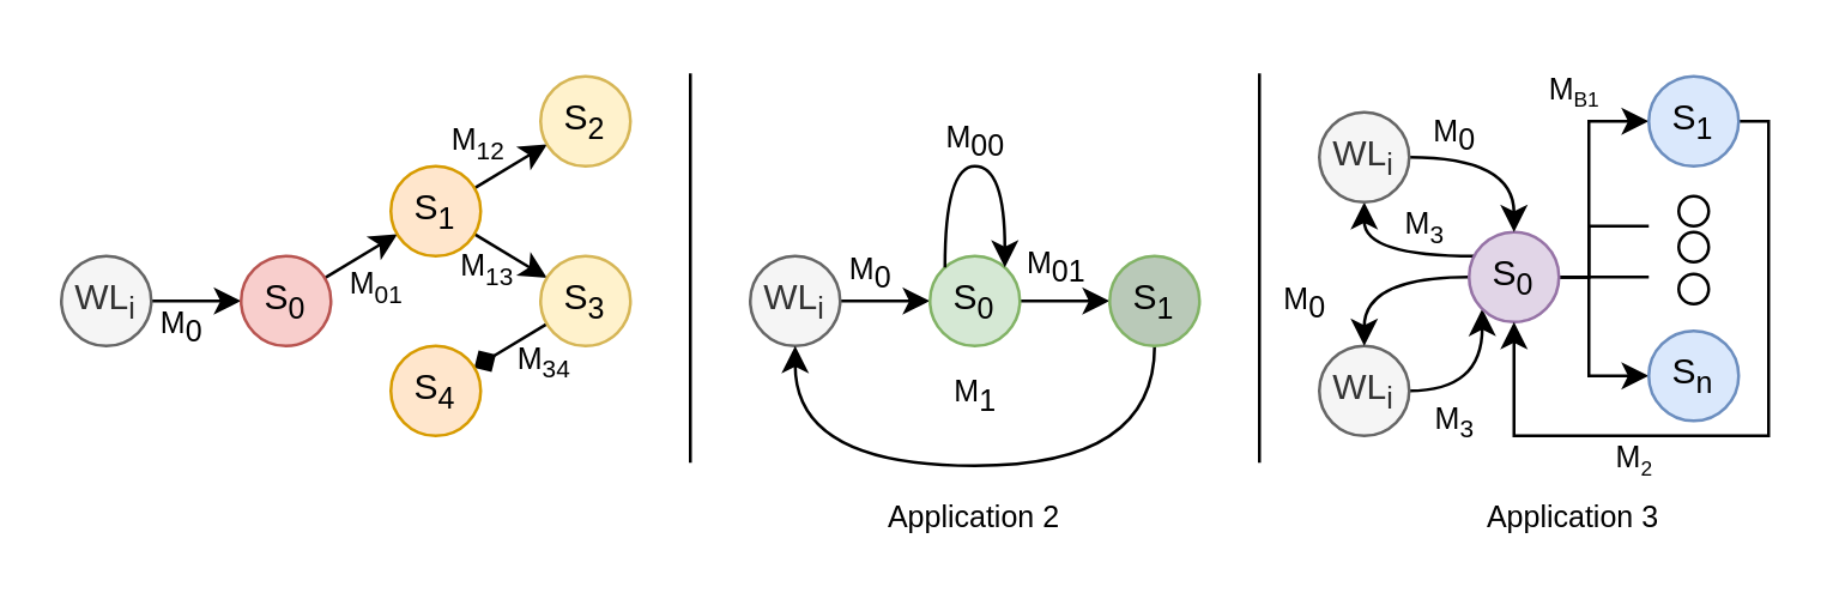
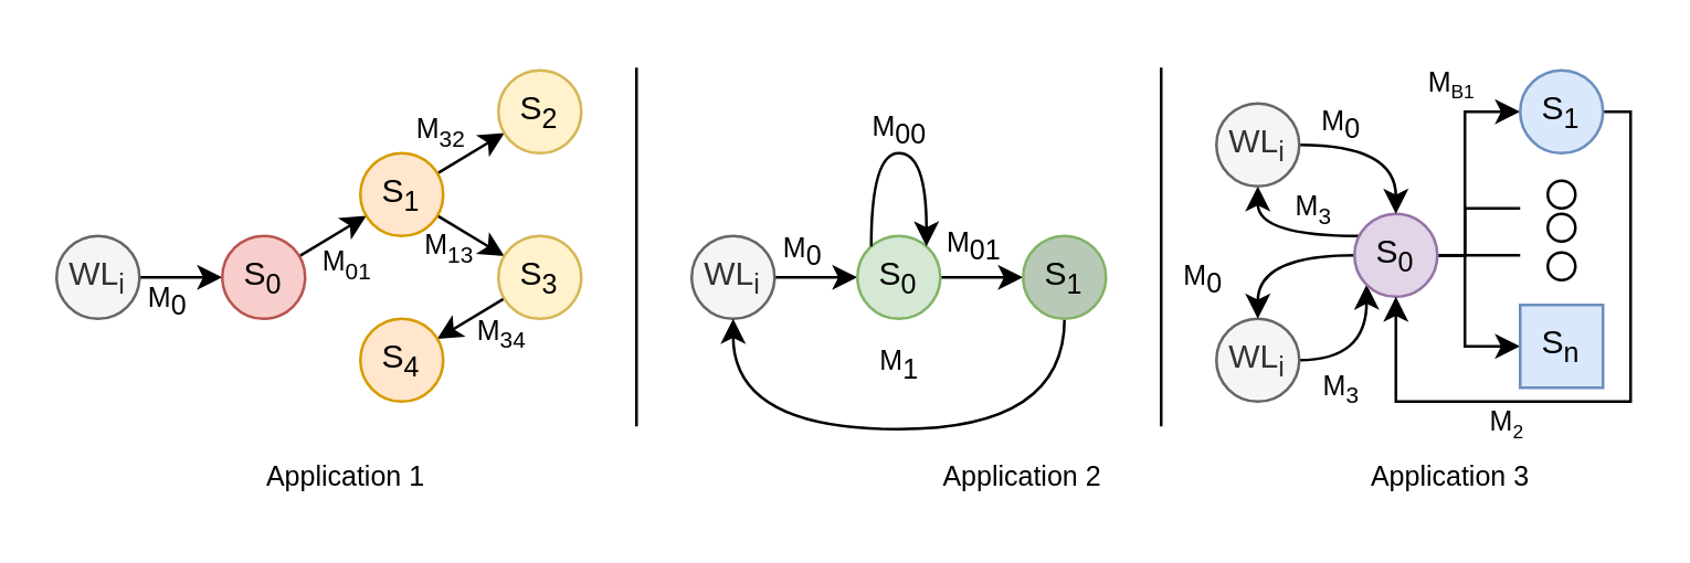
  <mxCell id="0" />
  <mxCell id="1" parent="0" />
  <mxCell id="2" style="edgeStyle=orthogonalEdgeStyle;rounded=0;orthogonalLoop=1;jettySize=auto;html=1;" edge="1" parent="1" source="3" target="5"><mxGeometry relative="1" as="geometry" /></mxCell>
  <mxCell id="3" value="WL&lt;sub&gt;i&lt;/sub&gt;" style="ellipse;whiteSpace=wrap;html=1;aspect=fixed;fillColor=#f5f5f5;strokeColor=#666666;fontColor=#333333;" vertex="1" parent="1"><mxGeometry x="20" y="85" width="30" height="30" as="geometry" /></mxCell>
  <mxCell id="4" style="rounded=0;orthogonalLoop=1;jettySize=auto;html=1;" edge="1" parent="1" source="5" target="8"><mxGeometry relative="1" as="geometry" /></mxCell>
  <mxCell id="5" value="S&lt;sub&gt;0&lt;/sub&gt;" style="ellipse;whiteSpace=wrap;html=1;aspect=fixed;fillColor=#f8cecc;strokeColor=#b85450;" vertex="1" parent="1"><mxGeometry x="80" y="85" width="30" height="30" as="geometry" /></mxCell>
  <mxCell id="6" style="edgeStyle=none;rounded=0;orthogonalLoop=1;jettySize=auto;html=1;" edge="1" parent="1" source="8" target="11"><mxGeometry relative="1" as="geometry" /></mxCell>
  <mxCell id="7" style="edgeStyle=none;rounded=0;orthogonalLoop=1;jettySize=auto;html=1;" edge="1" parent="1" source="8" target="10"><mxGeometry relative="1" as="geometry" /></mxCell>
  <mxCell id="8" value="S&lt;sub&gt;1&lt;/sub&gt;" style="ellipse;whiteSpace=wrap;html=1;aspect=fixed;fillColor=#ffe6cc;strokeColor=#d79b00;" vertex="1" parent="1"><mxGeometry x="130" y="55" width="30" height="30" as="geometry" /></mxCell>
- <mxCell id="9" style="edgeStyle=none;rounded=0;orthogonalLoop=1;jettySize=auto;html=1;endArrow=diamond;" edge="1" parent="1" source="10" target="12"><mxGeometry relative="1" as="geometry" /></mxCell>
+ <mxCell id="9" style="edgeStyle=none;rounded=0;orthogonalLoop=1;jettySize=auto;html=1;" edge="1" parent="1" source="10" target="12"><mxGeometry relative="1" as="geometry" /></mxCell>
  <mxCell id="10" value="S&lt;sub&gt;3&lt;/sub&gt;" style="ellipse;whiteSpace=wrap;html=1;aspect=fixed;fillColor=#fff2cc;strokeColor=#d6b656;" vertex="1" parent="1"><mxGeometry x="180" y="85" width="30" height="30" as="geometry" /></mxCell>
  <mxCell id="11" value="S&lt;sub&gt;2&lt;/sub&gt;" style="ellipse;whiteSpace=wrap;html=1;aspect=fixed;fillColor=#fff2cc;strokeColor=#d6b656;" vertex="1" parent="1"><mxGeometry x="180" y="25" width="30" height="30" as="geometry" /></mxCell>
  <mxCell id="12" value="S&lt;sub&gt;4&lt;/sub&gt;" style="ellipse;whiteSpace=wrap;html=1;aspect=fixed;fillColor=#ffe6cc;strokeColor=#d79b00;" vertex="1" parent="1"><mxGeometry x="130" y="115" width="30" height="30" as="geometry" /></mxCell>
  <mxCell id="13" value="M&lt;sub style=&quot;font-size: 10px;&quot;&gt;0&lt;/sub&gt;" style="text;html=1;align=center;verticalAlign=middle;resizable=0;points=[];autosize=1;fontSize=10;" vertex="1" parent="1"><mxGeometry x="45" y="99" width="30" height="20" as="geometry" /></mxCell>
  <mxCell id="14" value="M&lt;sub&gt;01&lt;/sub&gt;" style="text;html=1;align=center;verticalAlign=middle;resizable=0;points=[];autosize=1;fontSize=10;" vertex="1" parent="1"><mxGeometry x="110" y="85" width="30" height="20" as="geometry" /></mxCell>
- <mxCell id="15" value="M&lt;sub&gt;12&lt;/sub&gt;" style="text;html=1;align=center;verticalAlign=middle;resizable=0;points=[];autosize=1;fontSize=10;" vertex="1" parent="1"><mxGeometry x="144" y="37" width="30" height="20" as="geometry" /></mxCell>
+ <mxCell id="15" value="M&lt;sub&gt;32&lt;/sub&gt;" style="text;html=1;align=center;verticalAlign=middle;resizable=0;points=[];autosize=1;fontSize=10;" vertex="1" parent="1"><mxGeometry x="144" y="37" width="30" height="20" as="geometry" /></mxCell>
  <mxCell id="16" value="M&lt;sub&gt;13&lt;/sub&gt;" style="text;html=1;align=center;verticalAlign=middle;resizable=0;points=[];autosize=1;fontSize=10;" vertex="1" parent="1"><mxGeometry x="147" y="79" width="30" height="20" as="geometry" /></mxCell>
  <mxCell id="17" value="M&lt;sub&gt;34&lt;/sub&gt;" style="text;html=1;align=center;verticalAlign=middle;resizable=0;points=[];autosize=1;fontSize=10;" vertex="1" parent="1"><mxGeometry x="166" y="110" width="30" height="20" as="geometry" /></mxCell>
  <mxCell id="18" value="" style="endArrow=none;html=1;fontSize=10;" edge="1" parent="1"><mxGeometry width="50" height="50" relative="1" as="geometry"><mxPoint x="230" y="154" as="sourcePoint" /><mxPoint x="230" y="24" as="targetPoint" /></mxGeometry></mxCell>
  <mxCell id="19" style="edgeStyle=none;rounded=0;orthogonalLoop=1;jettySize=auto;html=1;fontSize=10;" edge="1" parent="1" source="20" target="22"><mxGeometry relative="1" as="geometry" /></mxCell>
  <mxCell id="20" value="WL&lt;sub&gt;i&lt;/sub&gt;" style="ellipse;whiteSpace=wrap;html=1;aspect=fixed;fillColor=#f5f5f5;strokeColor=#666666;fontColor=#333333;" vertex="1" parent="1"><mxGeometry x="250" y="85" width="30" height="30" as="geometry" /></mxCell>
  <mxCell id="21" style="edgeStyle=none;rounded=0;orthogonalLoop=1;jettySize=auto;html=1;fontSize=10;" edge="1" parent="1" source="22" target="24"><mxGeometry relative="1" as="geometry" /></mxCell>
  <mxCell id="22" value="S&lt;sub&gt;0&lt;/sub&gt;" style="ellipse;whiteSpace=wrap;html=1;aspect=fixed;fillColor=#d5e8d4;strokeColor=#82b366;" vertex="1" parent="1"><mxGeometry x="310" y="85" width="30" height="30" as="geometry" /></mxCell>
  <mxCell id="23" style="edgeStyle=orthogonalEdgeStyle;rounded=0;orthogonalLoop=1;jettySize=auto;html=1;fontSize=10;curved=1;" edge="1" parent="1" source="24" target="20"><mxGeometry relative="1" as="geometry"><Array as="points"><mxPoint x="385" y="155" /><mxPoint x="265" y="155" /></Array></mxGeometry></mxCell>
  <mxCell id="24" value="S&lt;sub&gt;1&lt;/sub&gt;" style="ellipse;whiteSpace=wrap;html=1;aspect=fixed;strokeColor=#82b366;fillColor=#B9C9B8;" vertex="1" parent="1"><mxGeometry x="370" y="85" width="30" height="30" as="geometry" /></mxCell>
  <mxCell id="25" style="edgeStyle=orthogonalEdgeStyle;curved=1;rounded=0;orthogonalLoop=1;jettySize=auto;html=1;fontSize=10;" edge="1" parent="1" source="22" target="22"><mxGeometry relative="1" as="geometry"><Array as="points"><mxPoint x="325" y="55" /></Array></mxGeometry></mxCell>
  <mxCell id="26" value="" style="endArrow=none;html=1;fontSize=10;" edge="1" parent="1"><mxGeometry width="50" height="50" relative="1" as="geometry"><mxPoint x="420" y="154" as="sourcePoint" /><mxPoint x="420" y="24" as="targetPoint" /></mxGeometry></mxCell>
  <mxCell id="27" value="M&lt;sub style=&quot;font-size: 10px;&quot;&gt;0&lt;/sub&gt;" style="text;html=1;align=center;verticalAlign=middle;resizable=0;points=[];autosize=1;fontSize=10;" vertex="1" parent="1"><mxGeometry x="275" y="81" width="30" height="20" as="geometry" /></mxCell>
  <mxCell id="28" value="M&lt;sub style=&quot;font-size: 10px&quot;&gt;00&lt;/sub&gt;" style="text;html=1;align=center;verticalAlign=middle;resizable=0;points=[];autosize=1;fontSize=10;" vertex="1" parent="1"><mxGeometry x="310" y="37" width="30" height="20" as="geometry" /></mxCell>
  <mxCell id="29" value="M&lt;sub style=&quot;font-size: 10px&quot;&gt;01&lt;/sub&gt;" style="text;html=1;align=center;verticalAlign=middle;resizable=0;points=[];autosize=1;fontSize=10;" vertex="1" parent="1"><mxGeometry x="337" y="79" width="30" height="20" as="geometry" /></mxCell>
  <mxCell id="30" value="M&lt;sub style=&quot;font-size: 10px&quot;&gt;1&lt;/sub&gt;" style="text;html=1;align=center;verticalAlign=middle;resizable=0;points=[];autosize=1;fontSize=10;" vertex="1" parent="1"><mxGeometry x="310" y="122" width="30" height="20" as="geometry" /></mxCell>
  <mxCell id="31" style="edgeStyle=orthogonalEdgeStyle;curved=1;rounded=0;orthogonalLoop=1;jettySize=auto;html=1;fontSize=10;entryX=0;entryY=1;entryDx=0;entryDy=0;" edge="1" parent="1" source="32" target="39"><mxGeometry relative="1" as="geometry"><Array as="points"><mxPoint x="494" y="130" /><mxPoint x="494" y="103" /></Array></mxGeometry></mxCell>
  <mxCell id="32" value="WL&lt;sub&gt;i&lt;/sub&gt;" style="ellipse;whiteSpace=wrap;html=1;aspect=fixed;fillColor=#f5f5f5;strokeColor=#666666;fontColor=#333333;" vertex="1" parent="1"><mxGeometry x="440" y="115" width="30" height="30" as="geometry" /></mxCell>
  <mxCell id="33" style="edgeStyle=orthogonalEdgeStyle;curved=1;rounded=0;orthogonalLoop=1;jettySize=auto;html=1;fontSize=10;" edge="1" parent="1" source="39" target="41"><mxGeometry relative="1" as="geometry"><Array as="points"><mxPoint x="455" y="85" /></Array></mxGeometry></mxCell>
  <mxCell id="34" style="edgeStyle=orthogonalEdgeStyle;rounded=0;orthogonalLoop=1;jettySize=auto;html=1;fontSize=10;" edge="1" parent="1" source="39" target="43"><mxGeometry relative="1" as="geometry"><Array as="points"><mxPoint x="530" y="92" /><mxPoint x="530" y="40" /></Array></mxGeometry></mxCell>
  <mxCell id="35" style="edgeStyle=orthogonalEdgeStyle;rounded=0;orthogonalLoop=1;jettySize=auto;html=1;fontSize=10;" edge="1" parent="1" source="39" target="44"><mxGeometry relative="1" as="geometry"><Array as="points"><mxPoint x="530" y="92" /><mxPoint x="530" y="125" /></Array></mxGeometry></mxCell>
  <mxCell id="36" style="edgeStyle=orthogonalEdgeStyle;rounded=0;orthogonalLoop=1;jettySize=auto;html=1;fontSize=10;endArrow=none;endFill=0;" edge="1" parent="1" source="39"><mxGeometry relative="1" as="geometry"><mxPoint x="550" y="92" as="targetPoint" /></mxGeometry></mxCell>
  <mxCell id="37" style="edgeStyle=orthogonalEdgeStyle;rounded=0;orthogonalLoop=1;jettySize=auto;html=1;fontSize=10;endArrow=none;endFill=0;" edge="1" parent="1" source="39"><mxGeometry relative="1" as="geometry"><mxPoint x="550" y="75" as="targetPoint" /><Array as="points"><mxPoint x="530" y="92" /><mxPoint x="530" y="75" /><mxPoint x="550" y="75" /></Array></mxGeometry></mxCell>
  <mxCell id="38" style="edgeStyle=orthogonalEdgeStyle;rounded=0;orthogonalLoop=1;jettySize=auto;html=1;endArrow=classic;endFill=1;fontSize=10;curved=1;" edge="1" parent="1" source="39" target="32"><mxGeometry relative="1" as="geometry" /></mxCell>
  <mxCell id="39" value="S&lt;sub&gt;0&lt;/sub&gt;" style="ellipse;whiteSpace=wrap;html=1;aspect=fixed;fillColor=#e1d5e7;strokeColor=#9673a6;" vertex="1" parent="1"><mxGeometry x="490" y="77" width="30" height="30" as="geometry" /></mxCell>
  <mxCell id="40" style="edgeStyle=orthogonalEdgeStyle;curved=1;rounded=0;orthogonalLoop=1;jettySize=auto;html=1;fontSize=10;" edge="1" parent="1" source="41" target="39"><mxGeometry relative="1" as="geometry" /></mxCell>
  <mxCell id="41" value="WL&lt;sub&gt;i&lt;/sub&gt;" style="ellipse;whiteSpace=wrap;html=1;aspect=fixed;fillColor=#f5f5f5;strokeColor=#666666;fontColor=#333333;" vertex="1" parent="1"><mxGeometry x="440" y="37" width="30" height="30" as="geometry" /></mxCell>
  <mxCell id="42" style="edgeStyle=orthogonalEdgeStyle;rounded=0;orthogonalLoop=1;jettySize=auto;html=1;endArrow=classic;endFill=1;fontSize=10;" edge="1" parent="1" source="43" target="39"><mxGeometry relative="1" as="geometry"><Array as="points"><mxPoint x="590" y="40" /><mxPoint x="590" y="145" /><mxPoint x="505" y="145" /></Array></mxGeometry></mxCell>
  <mxCell id="43" value="S&lt;sub&gt;1&lt;/sub&gt;" style="ellipse;whiteSpace=wrap;html=1;aspect=fixed;fillColor=#dae8fc;strokeColor=#6c8ebf;" vertex="1" parent="1"><mxGeometry x="550" y="25" width="30" height="30" as="geometry" /></mxCell>
- <mxCell id="44" value="S&lt;sub&gt;n&lt;/sub&gt;" style="ellipse;whiteSpace=wrap;html=1;aspect=fixed;fillColor=#dae8fc;strokeColor=#6c8ebf;" vertex="1" parent="1"><mxGeometry x="550" y="110" width="30" height="30" as="geometry" /></mxCell>
+ <mxCell id="44" value="S&lt;sub&gt;n&lt;/sub&gt;" style="whiteSpace=wrap;html=1;aspect=fixed;fillColor=#dae8fc;strokeColor=#6c8ebf;rounded=0;" vertex="1" parent="1"><mxGeometry x="550" y="110" width="30" height="30" as="geometry" /></mxCell>
  <mxCell id="45" value="" style="ellipse;whiteSpace=wrap;html=1;aspect=fixed;fontSize=10;" vertex="1" parent="1"><mxGeometry x="560" y="65" width="10" height="10" as="geometry" /></mxCell>
  <mxCell id="46" value="" style="ellipse;whiteSpace=wrap;html=1;aspect=fixed;fontSize=10;" vertex="1" parent="1"><mxGeometry x="560" y="77" width="10" height="10" as="geometry" /></mxCell>
  <mxCell id="47" value="" style="ellipse;whiteSpace=wrap;html=1;aspect=fixed;fontSize=10;" vertex="1" parent="1"><mxGeometry x="560" y="91" width="10" height="10" as="geometry" /></mxCell>
  <mxCell id="48" value="M&lt;sub style=&quot;font-size: 10px;&quot;&gt;0&lt;/sub&gt;" style="text;html=1;align=center;verticalAlign=middle;resizable=0;points=[];autosize=1;fontSize=10;" vertex="1" parent="1"><mxGeometry x="420" y="91" width="30" height="20" as="geometry" /></mxCell>
  <mxCell id="49" value="M&lt;sub style=&quot;font-size: 10px;&quot;&gt;0&lt;/sub&gt;" style="text;html=1;align=center;verticalAlign=middle;resizable=0;points=[];autosize=1;fontSize=10;" vertex="1" parent="1"><mxGeometry x="470" y="35" width="30" height="20" as="geometry" /></mxCell>
  <mxCell id="50" value="M&lt;sub&gt;3&lt;/sub&gt;" style="text;html=1;align=center;verticalAlign=middle;resizable=0;points=[];autosize=1;fontSize=10;" vertex="1" parent="1"><mxGeometry x="460" y="65" width="30" height="20" as="geometry" /></mxCell>
  <mxCell id="51" value="M&lt;sub&gt;3&lt;/sub&gt;" style="text;html=1;align=center;verticalAlign=middle;resizable=0;points=[];autosize=1;fontSize=10;" vertex="1" parent="1"><mxGeometry x="470" y="130" width="30" height="20" as="geometry" /></mxCell>
  <mxCell id="52" value="M&lt;span style=&quot;font-size: 8.333px&quot;&gt;&lt;sub&gt;2&lt;/sub&gt;&lt;/span&gt;" style="text;html=1;align=center;verticalAlign=middle;resizable=0;points=[];autosize=1;fontSize=10;" vertex="1" parent="1"><mxGeometry x="530" y="143" width="30" height="20" as="geometry" /></mxCell>
  <mxCell id="53" value="M&lt;span style=&quot;font-size: 8.333px&quot;&gt;&lt;sub&gt;B1&lt;/sub&gt;&lt;/span&gt;" style="text;html=1;align=center;verticalAlign=middle;resizable=0;points=[];autosize=1;fontSize=10;" vertex="1" parent="1"><mxGeometry x="510" y="20" width="30" height="20" as="geometry" /></mxCell>
- <mxCell id="55" value="Application 2" style="text;html=1;strokeColor=none;fillColor=none;align=center;verticalAlign=middle;whiteSpace=wrap;rounded=0;fontSize=10;" vertex="1" parent="1"><mxGeometry x="292" y="162" width="66" height="20" as="geometry" /></mxCell>
+ <mxCell id="54" value="Application 1" style="text;html=1;strokeColor=none;fillColor=none;align=center;verticalAlign=middle;whiteSpace=wrap;rounded=0;fontSize=10;" vertex="1" parent="1"><mxGeometry x="92" y="162" width="66" height="20" as="geometry" /></mxCell>
+ <mxCell id="55" value="Application 2" style="text;html=1;strokeColor=none;fillColor=none;align=center;verticalAlign=middle;whiteSpace=wrap;rounded=0;fontSize=10;" vertex="1" parent="1"><mxGeometry x="337" y="162" width="66" height="20" as="geometry" /></mxCell>
  <mxCell id="56" value="Application 3" style="text;html=1;strokeColor=none;fillColor=none;align=center;verticalAlign=middle;whiteSpace=wrap;rounded=0;fontSize=10;" vertex="1" parent="1"><mxGeometry x="492" y="162" width="66" height="20" as="geometry" /></mxCell>
